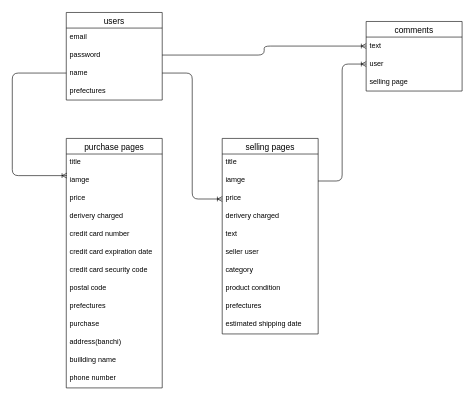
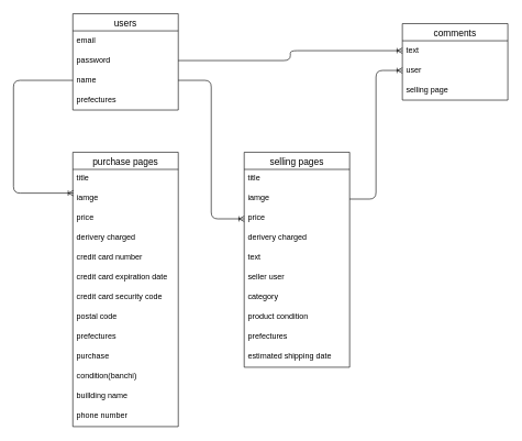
  <mxCell id="0" />
  <mxCell id="1" parent="0" />
  <mxCell id="2" value="users" style="swimlane;fontStyle=0;childLayout=stackLayout;horizontal=1;startSize=26;horizontalStack=0;resizeParent=1;resizeParentMax=0;resizeLast=0;collapsible=1;marginBottom=0;align=center;fontSize=14;" vertex="1" parent="1"><mxGeometry x="110" y="20" width="160" height="146" as="geometry" /></mxCell>
  <mxCell id="3" value="email" style="text;strokeColor=none;fillColor=none;spacingLeft=4;spacingRight=4;overflow=hidden;rotatable=0;points=[[0,0.5],[1,0.5]];portConstraint=eastwest;fontSize=12;" vertex="1" parent="2"><mxGeometry y="26" width="160" height="30" as="geometry" /></mxCell>
  <mxCell id="4" value="password" style="text;strokeColor=none;fillColor=none;spacingLeft=4;spacingRight=4;overflow=hidden;rotatable=0;points=[[0,0.5],[1,0.5]];portConstraint=eastwest;fontSize=12;" vertex="1" parent="2"><mxGeometry y="56" width="160" height="30" as="geometry" /></mxCell>
  <mxCell id="5" value="name" style="text;strokeColor=none;fillColor=none;spacingLeft=4;spacingRight=4;overflow=hidden;rotatable=0;points=[[0,0.5],[1,0.5]];portConstraint=eastwest;fontSize=12;" vertex="1" parent="2"><mxGeometry y="86" width="160" height="30" as="geometry" /></mxCell>
  <mxCell id="6" value="prefectures" style="text;strokeColor=none;fillColor=none;spacingLeft=4;spacingRight=4;overflow=hidden;rotatable=0;points=[[0,0.5],[1,0.5]];portConstraint=eastwest;fontSize=12;" vertex="1" parent="2"><mxGeometry y="116" width="160" height="30" as="geometry" /></mxCell>
  <mxCell id="7" value="selling pages" style="swimlane;fontStyle=0;childLayout=stackLayout;horizontal=1;startSize=26;horizontalStack=0;resizeParent=1;resizeParentMax=0;resizeLast=0;collapsible=1;marginBottom=0;align=center;fontSize=14;" vertex="1" parent="1"><mxGeometry x="370" y="230" width="160" height="326" as="geometry" /></mxCell>
  <mxCell id="8" value="title" style="text;strokeColor=none;fillColor=none;spacingLeft=4;spacingRight=4;overflow=hidden;rotatable=0;points=[[0,0.5],[1,0.5]];portConstraint=eastwest;fontSize=12;" vertex="1" parent="7"><mxGeometry y="26" width="160" height="30" as="geometry" /></mxCell>
  <mxCell id="9" value="iamge&#10;" style="text;strokeColor=none;fillColor=none;spacingLeft=4;spacingRight=4;overflow=hidden;rotatable=0;points=[[0,0.5],[1,0.5]];portConstraint=eastwest;fontSize=12;" vertex="1" parent="7"><mxGeometry y="56" width="160" height="30" as="geometry" /></mxCell>
  <mxCell id="10" value="price&#10;" style="text;strokeColor=none;fillColor=none;spacingLeft=4;spacingRight=4;overflow=hidden;rotatable=0;points=[[0,0.5],[1,0.5]];portConstraint=eastwest;fontSize=12;" vertex="1" parent="7"><mxGeometry y="86" width="160" height="30" as="geometry" /></mxCell>
  <mxCell id="11" value="derivery charged" style="text;strokeColor=none;fillColor=none;spacingLeft=4;spacingRight=4;overflow=hidden;rotatable=0;points=[[0,0.5],[1,0.5]];portConstraint=eastwest;fontSize=12;" vertex="1" parent="7"><mxGeometry y="116" width="160" height="30" as="geometry" /></mxCell>
  <mxCell id="12" value="text&#10;" style="text;strokeColor=none;fillColor=none;spacingLeft=4;spacingRight=4;overflow=hidden;rotatable=0;points=[[0,0.5],[1,0.5]];portConstraint=eastwest;fontSize=12;" vertex="1" parent="7"><mxGeometry y="146" width="160" height="30" as="geometry" /></mxCell>
  <mxCell id="13" value="seller user" style="text;strokeColor=none;fillColor=none;spacingLeft=4;spacingRight=4;overflow=hidden;rotatable=0;points=[[0,0.5],[1,0.5]];portConstraint=eastwest;fontSize=12;" vertex="1" parent="7"><mxGeometry y="176" width="160" height="30" as="geometry" /></mxCell>
  <mxCell id="14" value="category" style="text;strokeColor=none;fillColor=none;spacingLeft=4;spacingRight=4;overflow=hidden;rotatable=0;points=[[0,0.5],[1,0.5]];portConstraint=eastwest;fontSize=12;" vertex="1" parent="7"><mxGeometry y="206" width="160" height="30" as="geometry" /></mxCell>
  <mxCell id="15" value="product condition" style="text;strokeColor=none;fillColor=none;spacingLeft=4;spacingRight=4;overflow=hidden;rotatable=0;points=[[0,0.5],[1,0.5]];portConstraint=eastwest;fontSize=12;" vertex="1" parent="7"><mxGeometry y="236" width="160" height="30" as="geometry" /></mxCell>
  <mxCell id="16" value="prefectures" style="text;strokeColor=none;fillColor=none;spacingLeft=4;spacingRight=4;overflow=hidden;rotatable=0;points=[[0,0.5],[1,0.5]];portConstraint=eastwest;fontSize=12;" vertex="1" parent="7"><mxGeometry y="266" width="160" height="30" as="geometry" /></mxCell>
  <mxCell id="17" value="estimated shipping date" style="text;strokeColor=none;fillColor=none;spacingLeft=4;spacingRight=4;overflow=hidden;rotatable=0;points=[[0,0.5],[1,0.5]];portConstraint=eastwest;fontSize=12;" vertex="1" parent="7"><mxGeometry y="296" width="160" height="30" as="geometry" /></mxCell>
  <mxCell id="18" value="purchase pages" style="swimlane;fontStyle=0;childLayout=stackLayout;horizontal=1;startSize=26;horizontalStack=0;resizeParent=1;resizeParentMax=0;resizeLast=0;collapsible=1;marginBottom=0;align=center;fontSize=14;" vertex="1" parent="1"><mxGeometry x="110" y="230" width="160" height="416" as="geometry" /></mxCell>
  <mxCell id="19" value="title" style="text;strokeColor=none;fillColor=none;spacingLeft=4;spacingRight=4;overflow=hidden;rotatable=0;points=[[0,0.5],[1,0.5]];portConstraint=eastwest;fontSize=12;" vertex="1" parent="18"><mxGeometry y="26" width="160" height="30" as="geometry" /></mxCell>
  <mxCell id="20" value="iamge&#10;" style="text;strokeColor=none;fillColor=none;spacingLeft=4;spacingRight=4;overflow=hidden;rotatable=0;points=[[0,0.5],[1,0.5]];portConstraint=eastwest;fontSize=12;" vertex="1" parent="18"><mxGeometry y="56" width="160" height="30" as="geometry" /></mxCell>
  <mxCell id="21" value="price&#10;" style="text;strokeColor=none;fillColor=none;spacingLeft=4;spacingRight=4;overflow=hidden;rotatable=0;points=[[0,0.5],[1,0.5]];portConstraint=eastwest;fontSize=12;" vertex="1" parent="18"><mxGeometry y="86" width="160" height="30" as="geometry" /></mxCell>
  <mxCell id="22" value="derivery charged" style="text;strokeColor=none;fillColor=none;spacingLeft=4;spacingRight=4;overflow=hidden;rotatable=0;points=[[0,0.5],[1,0.5]];portConstraint=eastwest;fontSize=12;" vertex="1" parent="18"><mxGeometry y="116" width="160" height="30" as="geometry" /></mxCell>
  <mxCell id="23" value="credit card number" style="text;strokeColor=none;fillColor=none;spacingLeft=4;spacingRight=4;overflow=hidden;rotatable=0;points=[[0,0.5],[1,0.5]];portConstraint=eastwest;fontSize=12;" vertex="1" parent="18"><mxGeometry y="146" width="160" height="30" as="geometry" /></mxCell>
  <mxCell id="24" value="credit card expiration date" style="text;strokeColor=none;fillColor=none;spacingLeft=4;spacingRight=4;overflow=hidden;rotatable=0;points=[[0,0.5],[1,0.5]];portConstraint=eastwest;fontSize=12;" vertex="1" parent="18"><mxGeometry y="176" width="160" height="30" as="geometry" /></mxCell>
  <mxCell id="25" value="credit card security code" style="text;strokeColor=none;fillColor=none;spacingLeft=4;spacingRight=4;overflow=hidden;rotatable=0;points=[[0,0.5],[1,0.5]];portConstraint=eastwest;fontSize=12;" vertex="1" parent="18"><mxGeometry y="206" width="160" height="30" as="geometry" /></mxCell>
  <mxCell id="26" value="postal code" style="text;strokeColor=none;fillColor=none;spacingLeft=4;spacingRight=4;overflow=hidden;rotatable=0;points=[[0,0.5],[1,0.5]];portConstraint=eastwest;fontSize=12;" vertex="1" parent="18"><mxGeometry y="236" width="160" height="30" as="geometry" /></mxCell>
  <mxCell id="27" value="prefectures" style="text;strokeColor=none;fillColor=none;spacingLeft=4;spacingRight=4;overflow=hidden;rotatable=0;points=[[0,0.5],[1,0.5]];portConstraint=eastwest;fontSize=12;" vertex="1" parent="18"><mxGeometry y="266" width="160" height="30" as="geometry" /></mxCell>
  <mxCell id="28" value="purchase" style="text;strokeColor=none;fillColor=none;spacingLeft=4;spacingRight=4;overflow=hidden;rotatable=0;points=[[0,0.5],[1,0.5]];portConstraint=eastwest;fontSize=12;" vertex="1" parent="18"><mxGeometry y="296" width="160" height="30" as="geometry" /></mxCell>
- <mxCell id="29" value="address(banchi)" style="text;strokeColor=none;fillColor=none;spacingLeft=4;spacingRight=4;overflow=hidden;rotatable=0;points=[[0,0.5],[1,0.5]];portConstraint=eastwest;fontSize=12;" vertex="1" parent="18"><mxGeometry y="326" width="160" height="30" as="geometry" /></mxCell>
+ <mxCell id="29" value="condition(banchi)" style="text;strokeColor=none;fillColor=none;spacingLeft=4;spacingRight=4;overflow=hidden;rotatable=0;points=[[0,0.5],[1,0.5]];portConstraint=eastwest;fontSize=12;" vertex="1" parent="18"><mxGeometry y="326" width="160" height="30" as="geometry" /></mxCell>
  <mxCell id="30" value="buillding name" style="text;strokeColor=none;fillColor=none;spacingLeft=4;spacingRight=4;overflow=hidden;rotatable=0;points=[[0,0.5],[1,0.5]];portConstraint=eastwest;fontSize=12;" vertex="1" parent="18"><mxGeometry y="356" width="160" height="30" as="geometry" /></mxCell>
  <mxCell id="31" value="phone number" style="text;strokeColor=none;fillColor=none;spacingLeft=4;spacingRight=4;overflow=hidden;rotatable=0;points=[[0,0.5],[1,0.5]];portConstraint=eastwest;fontSize=12;" vertex="1" parent="18"><mxGeometry y="386" width="160" height="30" as="geometry" /></mxCell>
  <mxCell id="32" value="" style="fontSize=12;html=1;endArrow=ERoneToMany;exitX=1;exitY=0.5;exitDx=0;exitDy=0;entryX=0;entryY=0.5;entryDx=0;entryDy=0;edgeStyle=orthogonalEdgeStyle;" edge="1" parent="1" source="5" target="10"><mxGeometry width="100" height="100" relative="1" as="geometry"><mxPoint x="260" y="260" as="sourcePoint" /><mxPoint x="360" y="160" as="targetPoint" /></mxGeometry></mxCell>
  <mxCell id="33" value="" style="edgeStyle=orthogonalEdgeStyle;fontSize=12;html=1;endArrow=ERoneToMany;entryX=0.006;entryY=0.2;entryDx=0;entryDy=0;exitX=0;exitY=0.5;exitDx=0;exitDy=0;entryPerimeter=0;" edge="1" parent="1" source="5" target="20"><mxGeometry width="100" height="100" relative="1" as="geometry"><mxPoint x="80" y="270" as="sourcePoint" /><mxPoint x="220" y="280" as="targetPoint" /><Array as="points"><mxPoint x="20" y="121" /><mxPoint x="20" y="292" /></Array></mxGeometry></mxCell>
  <mxCell id="34" value="comments" style="swimlane;fontStyle=0;childLayout=stackLayout;horizontal=1;startSize=26;horizontalStack=0;resizeParent=1;resizeParentMax=0;resizeLast=0;collapsible=1;marginBottom=0;align=center;fontSize=14;" vertex="1" parent="1"><mxGeometry x="610" y="35" width="160" height="116" as="geometry" /></mxCell>
  <mxCell id="35" value="text" style="text;strokeColor=none;fillColor=none;spacingLeft=4;spacingRight=4;overflow=hidden;rotatable=0;points=[[0,0.5],[1,0.5]];portConstraint=eastwest;fontSize=12;" vertex="1" parent="34"><mxGeometry y="26" width="160" height="30" as="geometry" /></mxCell>
  <mxCell id="36" value="user" style="text;strokeColor=none;fillColor=none;spacingLeft=4;spacingRight=4;overflow=hidden;rotatable=0;points=[[0,0.5],[1,0.5]];portConstraint=eastwest;fontSize=12;" vertex="1" parent="34"><mxGeometry y="56" width="160" height="30" as="geometry" /></mxCell>
  <mxCell id="37" value="selling page" style="text;strokeColor=none;fillColor=none;spacingLeft=4;spacingRight=4;overflow=hidden;rotatable=0;points=[[0,0.5],[1,0.5]];portConstraint=eastwest;fontSize=12;" vertex="1" parent="34"><mxGeometry y="86" width="160" height="30" as="geometry" /></mxCell>
  <mxCell id="38" value="" style="fontSize=12;html=1;endArrow=ERoneToMany;exitX=1;exitY=0.5;exitDx=0;exitDy=0;entryX=0;entryY=0.5;entryDx=0;entryDy=0;edgeStyle=orthogonalEdgeStyle;" edge="1" parent="1" source="9" target="36"><mxGeometry width="100" height="100" relative="1" as="geometry"><mxPoint x="550" y="150" as="sourcePoint" /><mxPoint x="650" y="150" as="targetPoint" /></mxGeometry></mxCell>
  <mxCell id="39" value="" style="fontSize=12;html=1;endArrow=ERoneToMany;exitX=1;exitY=0.5;exitDx=0;exitDy=0;entryX=0;entryY=0.5;entryDx=0;entryDy=0;edgeStyle=orthogonalEdgeStyle;" edge="1" parent="1" source="4" target="35"><mxGeometry width="100" height="100" relative="1" as="geometry"><mxPoint x="280" y="131" as="sourcePoint" /><mxPoint x="380" y="341" as="targetPoint" /></mxGeometry></mxCell>
